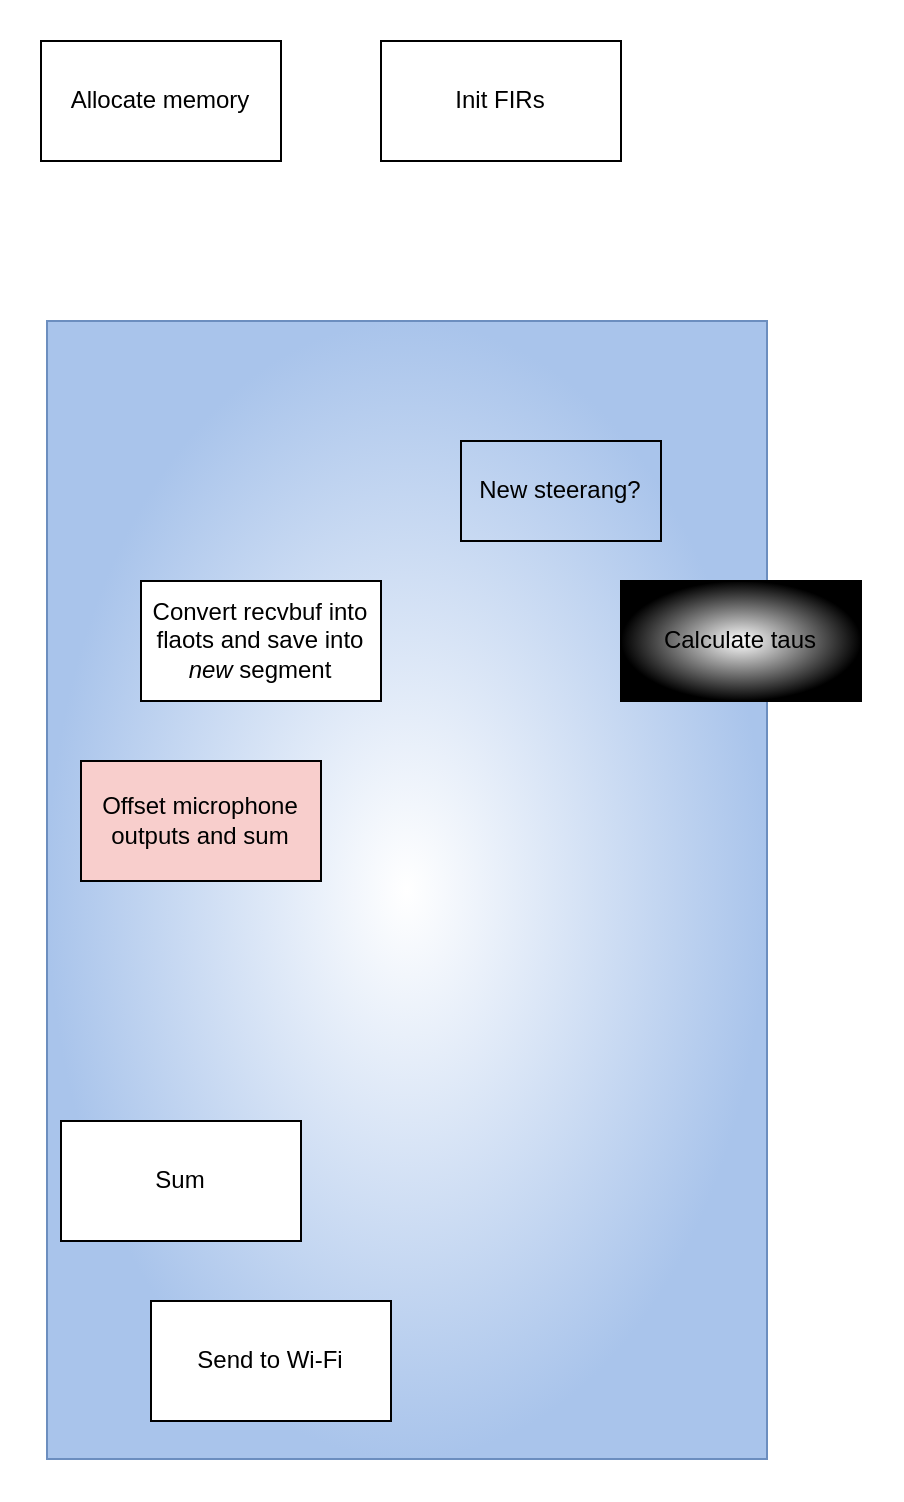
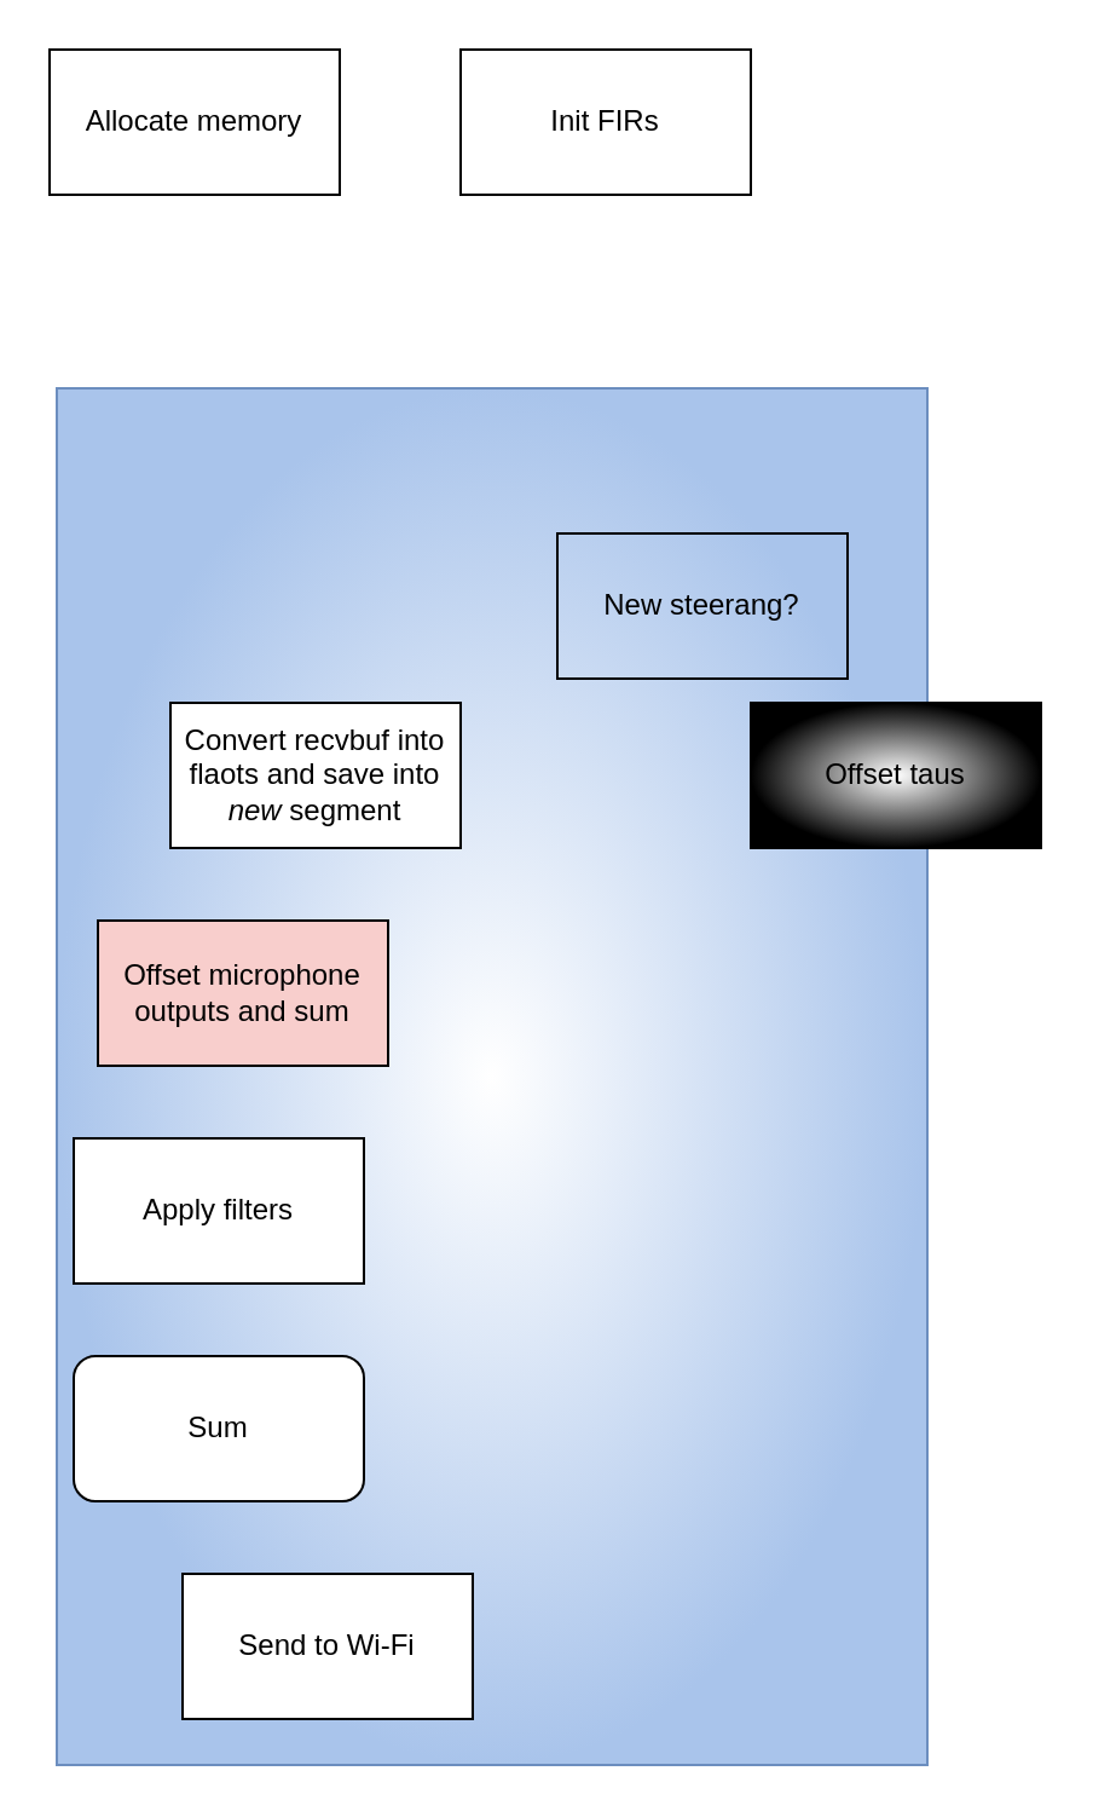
  <mxCell id="0" />
  <mxCell id="1" parent="0" />
  <mxCell id="2" value="" style="rounded=0;whiteSpace=wrap;html=1;fillColor=#FFFFFF;strokeColor=#6c8ebf;gradientDirection=radial;gradientColor=#A9C4EB;" vertex="1" parent="1"><mxGeometry x="23" y="160" width="360" height="569" as="geometry" /></mxCell>
  <mxCell id="3" value="Convert recvbuf into flaots and save into &lt;i&gt;new&lt;/i&gt;&amp;nbsp;segment" style="rounded=0;whiteSpace=wrap;html=1;" vertex="1" parent="1"><mxGeometry x="70" y="290" width="120" height="60" as="geometry" /></mxCell>
  <mxCell id="4" value="Allocate memory" style="rounded=0;whiteSpace=wrap;html=1;" vertex="1" parent="1"><mxGeometry x="20" y="20" width="120" height="60" as="geometry" /></mxCell>
  <mxCell id="5" value="Init FIRs" style="rounded=0;whiteSpace=wrap;html=1;" vertex="1" parent="1"><mxGeometry x="190" y="20" width="120" height="60" as="geometry" /></mxCell>
- <mxCell id="6" value="New steerang?" style="rounded=0;whiteSpace=wrap;html=1;fillStyle=auto;fillColor=none;" vertex="1" parent="1"><mxGeometry x="230" y="220" width="100" height="50" as="geometry" /></mxCell>
- <mxCell id="7" value="Calculate taus" style="rounded=0;whiteSpace=wrap;html=1;gradientColor=default;gradientDirection=radial;" vertex="1" parent="1"><mxGeometry x="310" y="290" width="120" height="60" as="geometry" /></mxCell>
+ <mxCell id="6" value="New steerang?" style="rounded=0;whiteSpace=wrap;html=1;fillStyle=auto;fillColor=none;" vertex="1" parent="1"><mxGeometry x="230" y="220" width="120" height="60" as="geometry" /></mxCell>
+ <mxCell id="7" value="Offset taus" style="rounded=0;whiteSpace=wrap;html=1;gradientColor=default;gradientDirection=radial;" vertex="1" parent="1"><mxGeometry x="310" y="290" width="120" height="60" as="geometry" /></mxCell>
  <mxCell id="8" value="Offset microphone outputs and sum" style="rounded=0;whiteSpace=wrap;html=1;fillColor=#f8cecc;" vertex="1" parent="1"><mxGeometry x="40" y="380" width="120" height="60" as="geometry" /></mxCell>
- <mxCell id="10" value="Sum" style="rounded=0;whiteSpace=wrap;html=1;" vertex="1" parent="1"><mxGeometry x="30" y="560" width="120" height="60" as="geometry" /></mxCell>
+ <mxCell id="9" value="Apply filters" style="rounded=0;whiteSpace=wrap;html=1;" vertex="1" parent="1"><mxGeometry x="30" y="470" width="120" height="60" as="geometry" /></mxCell>
+ <mxCell id="10" value="Sum" style="whiteSpace=wrap;html=1;rounded=1;" vertex="1" parent="1"><mxGeometry x="30" y="560" width="120" height="60" as="geometry" /></mxCell>
  <mxCell id="11" value="Send to Wi-Fi" style="rounded=0;whiteSpace=wrap;html=1;" vertex="1" parent="1"><mxGeometry x="75" y="650" width="120" height="60" as="geometry" /></mxCell>
